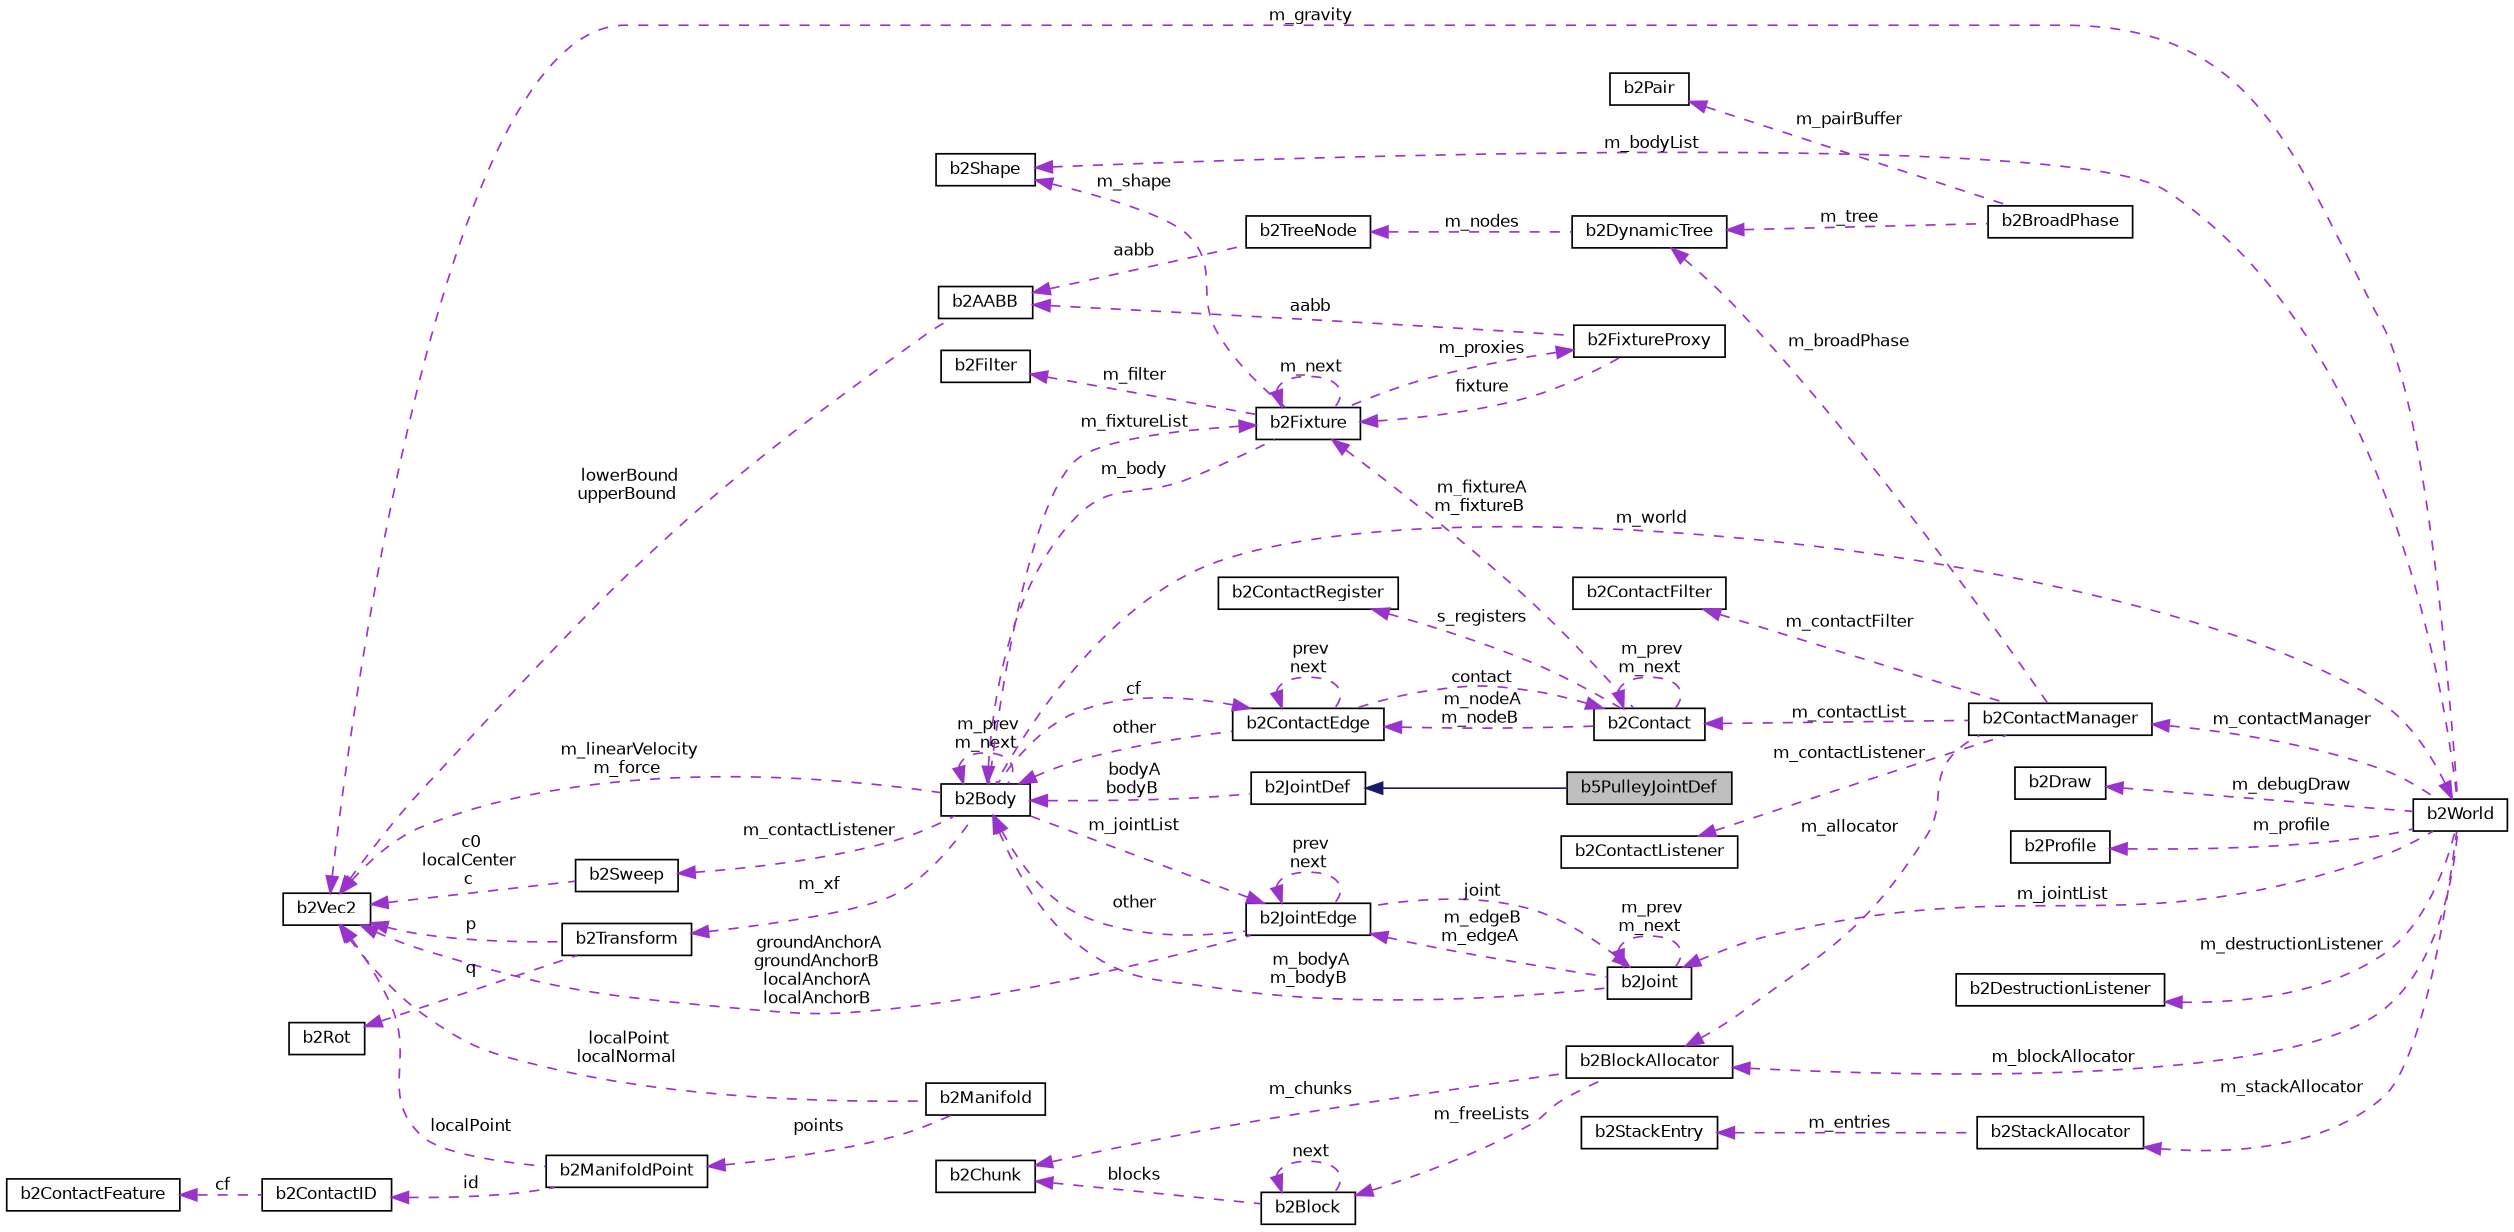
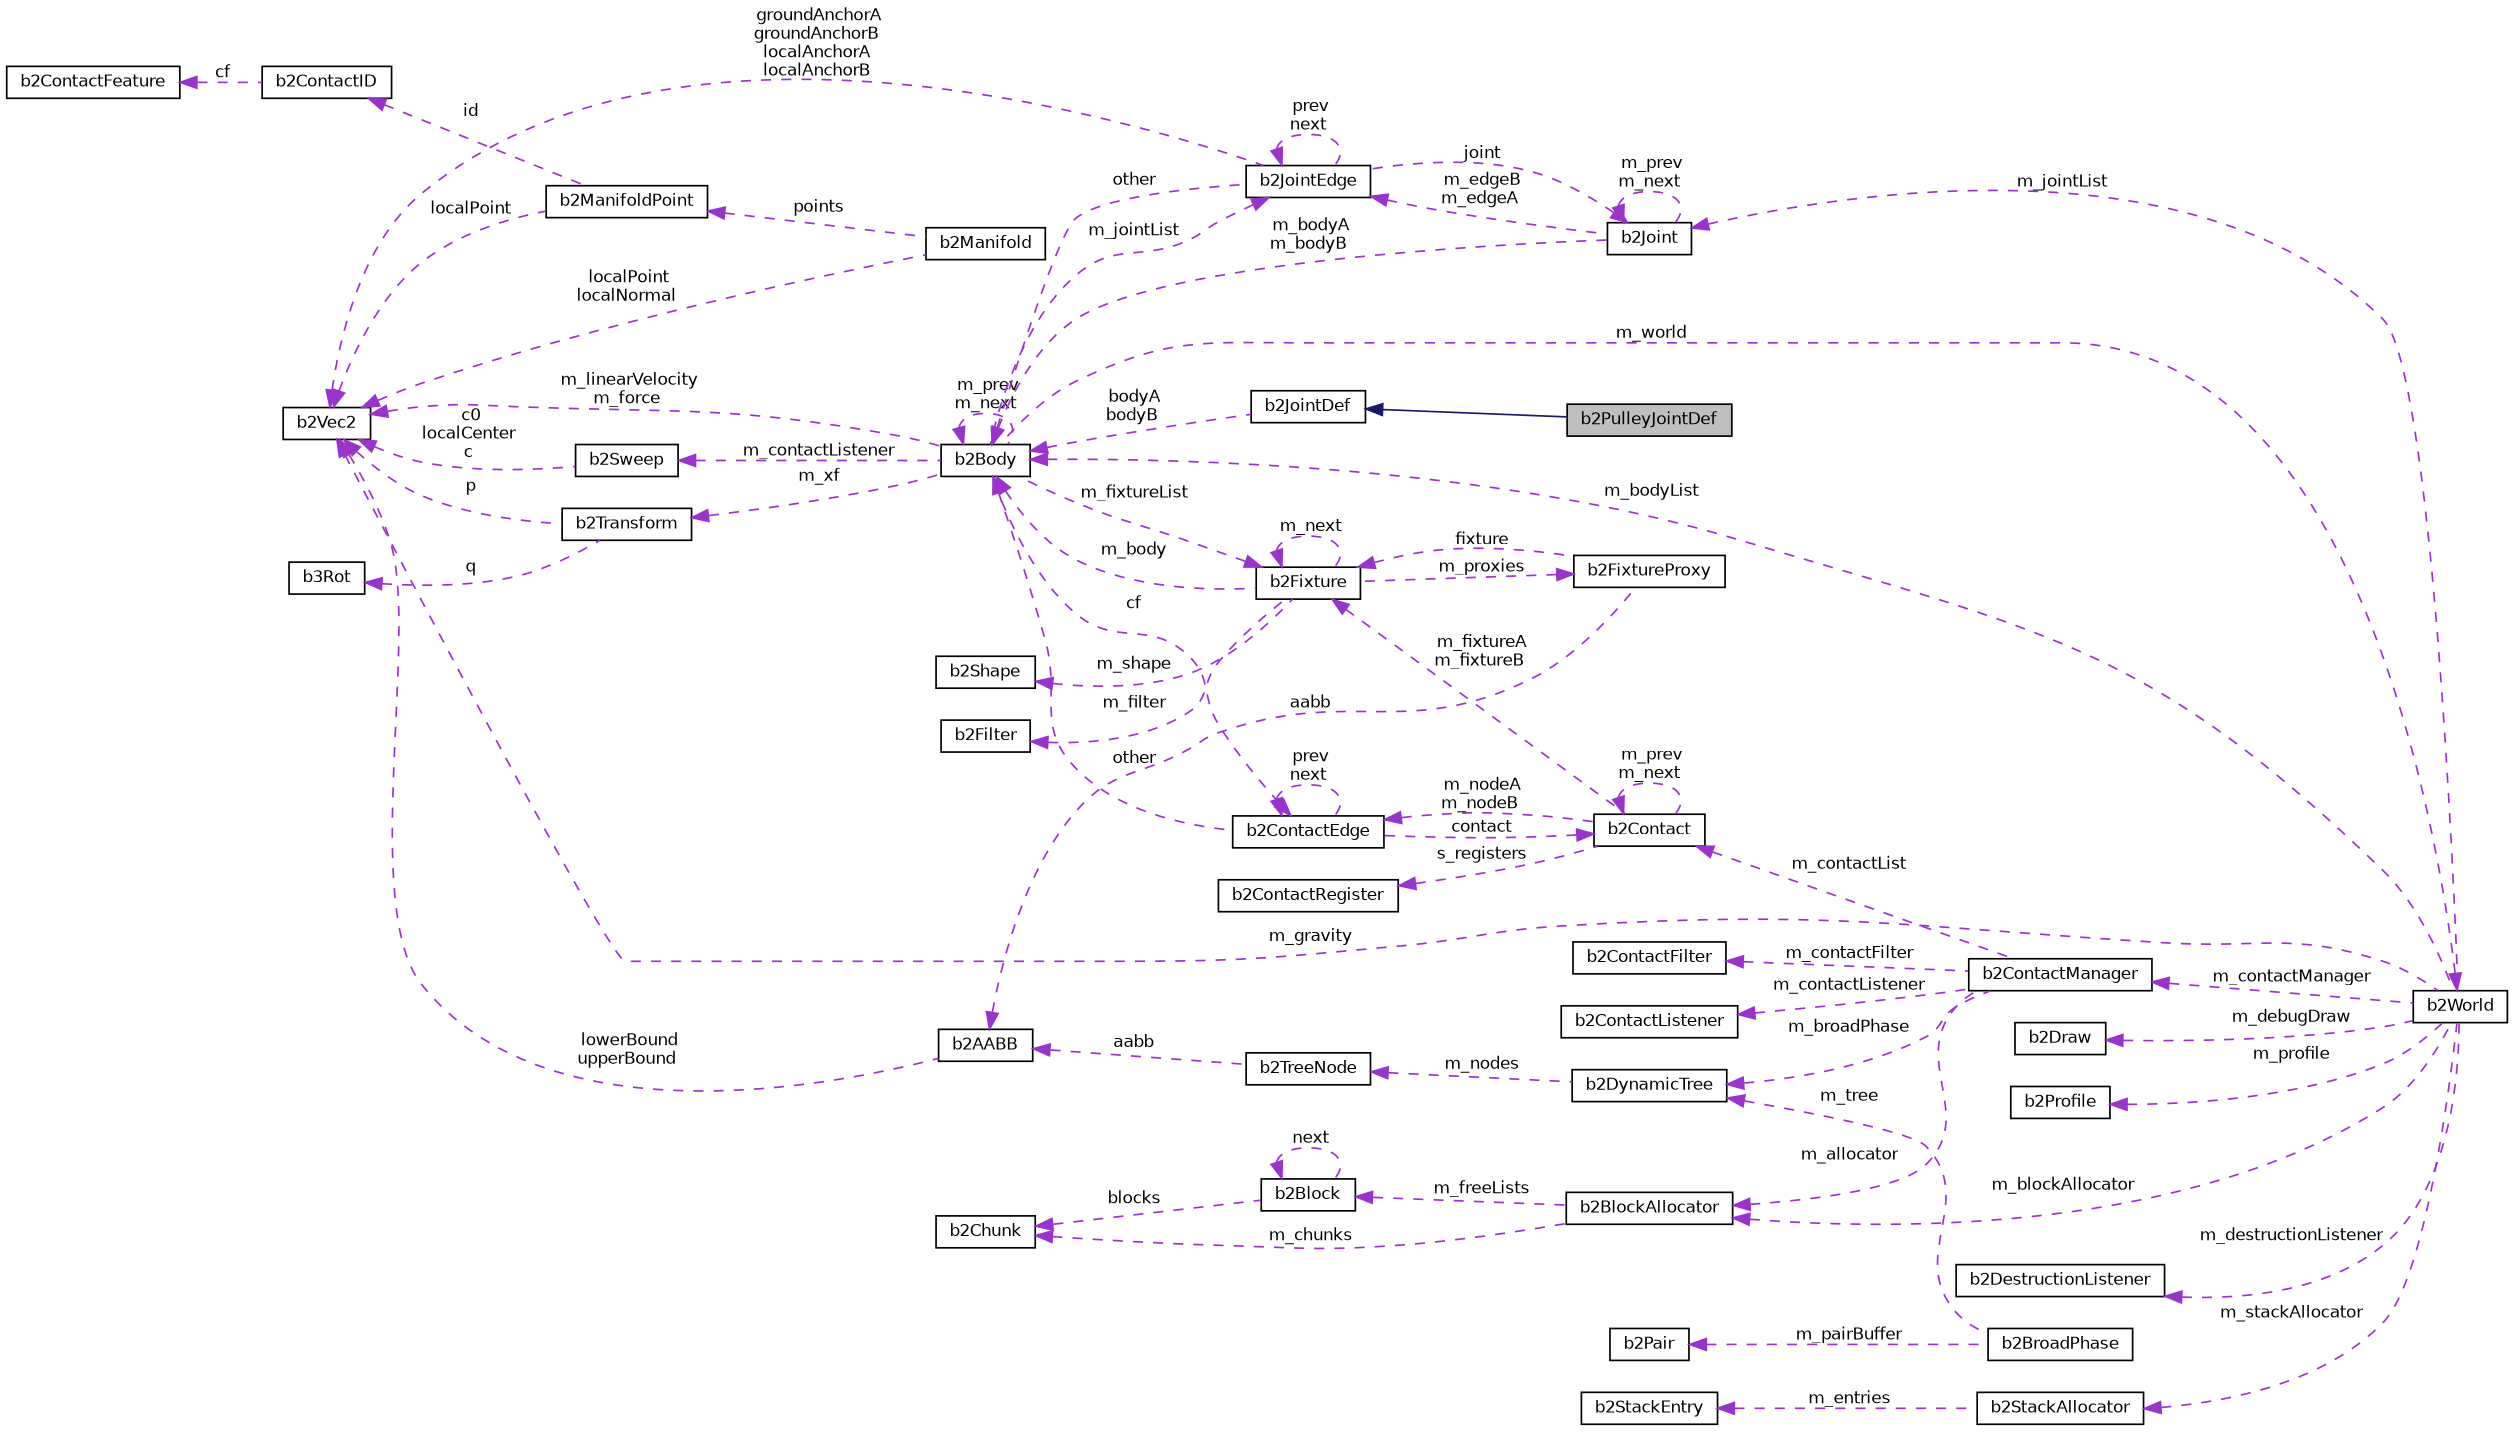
  digraph {
    rankdir=LR
    node [color=black fillcolor=white fontname=Helvetica fontsize=10 shape=record style=filled]
    edge [color=darkorchid3 dir=back fontname=Helvetica fontsize=10 labelfontname=Helvetica labelfontsize=10 style=dashed]
-   n1 [fillcolor=grey75 fontcolor=black height=0.2 label=b5PulleyJointDef width=0.4]
+   n1 [fillcolor=grey75 fontcolor=black height=0.2 label=b2PulleyJointDef width=0.4]
    n2 [height=0.2 label=b2JointDef width=0.4]
    n3 [height=0.2 label=b2Body width=0.4]
    n4 [height=0.2 label=b2JointEdge width=0.4]
    n5 [height=0.2 label=b2Joint width=0.4]
    n6 [height=0.2 label=b2ContactEdge width=0.4]
    n7 [height=0.2 label=b2Fixture width=0.4]
    n8 [height=0.2 label=b2World width=0.4]
    n9 [height=0.2 label=b2Contact width=0.4]
    n10 [height=0.2 label=b2FixtureProxy width=0.4]
    n11 [height=0.2 label=b2Vec2 width=0.4]
    n12 [height=0.2 label=b2Sweep width=0.4]
    n13 [height=0.2 label=b2Transform width=0.4]
    n14 [height=0.2 label=b2Manifold width=0.4]
    n15 [height=0.2 label=b2ManifoldPoint width=0.4]
    n16 [height=0.2 label=b2AABB width=0.4]
    n17 [height=0.2 label=b2TreeNode width=0.4]
-   n18 [height=0.2 label=b2Rot width=0.4]
+   n18 [height=0.2 label=b3Rot width=0.4]
    n19 [height=0.2 label=b2ContactManager width=0.4]
    n20 [height=0.2 label=b2ContactRegister width=0.4]
    n21 [height=0.2 label=b2ContactID width=0.4]
    n22 [height=0.2 label=b2ContactFeature width=0.4]
    n23 [height=0.2 label=b2DynamicTree width=0.4]
    n24 [height=0.2 label=b2Shape width=0.4]
    n25 [height=0.2 label=b2Filter width=0.4]
    n26 [height=0.2 label=b2Draw width=0.4]
    n27 [height=0.2 label=b2Profile width=0.4]
    n28 [height=0.2 label=b2BlockAllocator width=0.4]
    n29 [height=0.2 label=b2Block width=0.4]
    n30 [height=0.2 label=b2Chunk width=0.4]
    n31 [height=0.2 label=b2DestructionListener width=0.4]
    n32 [height=0.2 label=b2BroadPhase width=0.4]
    n33 [height=0.2 label=b2Pair width=0.4]
    n34 [height=0.2 label=b2ContactFilter width=0.4]
    n35 [height=0.2 label=b2ContactListener width=0.4]
    n36 [height=0.2 label=b2StackAllocator width=0.4]
    n37 [height=0.2 label=b2StackEntry width=0.4]
    n2 -> n1 [color=midnightblue style=solid]
    n3 -> n2 [label=" bodyA\nbodyB"]
    n3 -> n3 [label=" m_prev\nm_next"]
    n3 -> n4 [label=" other"]
    n3 -> n5 [label=" m_bodyA\nm_bodyB"]
    n3 -> n6 [label=" other"]
    n3 -> n7 [label=" m_body"]
-   n24 -> n8 [label=" m_bodyList"]
+   n3 -> n8 [label=" m_bodyList"]
    n4 -> n3 [label=" m_jointList"]
    n4 -> n4 [label=" prev\nnext"]
    n4 -> n5 [label=" m_edgeB\nm_edgeA"]
    n5 -> n4 [label=" joint"]
    n5 -> n5 [label=" m_prev\nm_next"]
    n5 -> n8 [label=" m_jointList"]
    n6 -> n3 [label=" cf"]
    n6 -> n6 [label=" prev\nnext"]
    n6 -> n9 [label=" m_nodeA\nm_nodeB"]
    n7 -> n3 [label=" m_fixtureList"]
    n7 -> n7 [label=" m_next"]
    n7 -> n9 [label=" m_fixtureA\nm_fixtureB"]
    n7 -> n10 [label=" fixture"]
    n8 -> n3 [label=" m_world"]
    n9 -> n6 [label=" contact"]
    n9 -> n9 [label=" m_prev\nm_next"]
    n9 -> n19 [label=" m_contactList"]
    n10 -> n7 [label=" m_proxies"]
    n11 -> n3 [label=" m_linearVelocity\nm_force"]
    n11 -> n4 [label=" groundAnchorA\ngroundAnchorB\nlocalAnchorA\nlocalAnchorB"]
    n11 -> n8 [label=" m_gravity"]
    n11 -> n12 [label=" c0\nlocalCenter\nc"]
    n11 -> n13 [label=" p"]
    n11 -> n14 [label=" localPoint\nlocalNormal"]
    n11 -> n15 [label=" localPoint"]
    n11 -> n16 [label=" lowerBound\nupperBound"]
    n12 -> n3 [label=" m_contactListener"]
    n13 -> n3 [label=" m_xf"]
    n15 -> n14 [label=" points"]
    n16 -> n10 [label=" aabb"]
    n16 -> n17 [label=" aabb"]
    n17 -> n23 [label=" m_nodes"]
    n18 -> n13 [label=" q"]
    n19 -> n8 [label=" m_contactManager"]
    n20 -> n9 [label=" s_registers"]
    n21 -> n15 [label=" id"]
    n22 -> n21 [label=" cf"]
    n23 -> n19 [label=" m_broadPhase"]
    n23 -> n32 [label=" m_tree"]
    n24 -> n7 [label=" m_shape"]
    n25 -> n7 [label=" m_filter"]
    n26 -> n8 [label=" m_debugDraw"]
    n27 -> n8 [label=" m_profile"]
    n28 -> n8 [label=" m_blockAllocator"]
    n28 -> n19 [label=" m_allocator"]
    n29 -> n28 [label=" m_freeLists"]
    n29 -> n29 [label=" next"]
    n30 -> n28 [label=" m_chunks"]
    n30 -> n29 [label=" blocks"]
    n31 -> n8 [label=" m_destructionListener"]
    n33 -> n32 [label=" m_pairBuffer"]
    n34 -> n19 [label=" m_contactFilter"]
    n35 -> n19 [label=" m_contactListener"]
    n36 -> n8 [label=" m_stackAllocator"]
    n37 -> n36 [label=" m_entries"]
  }
